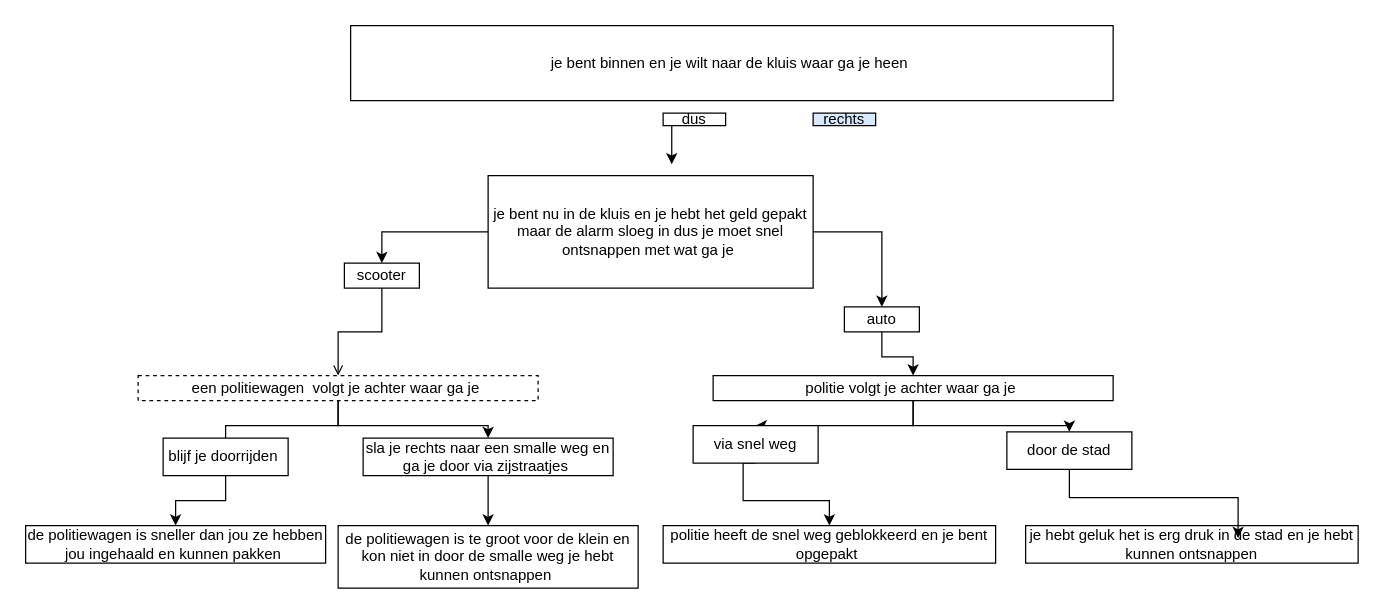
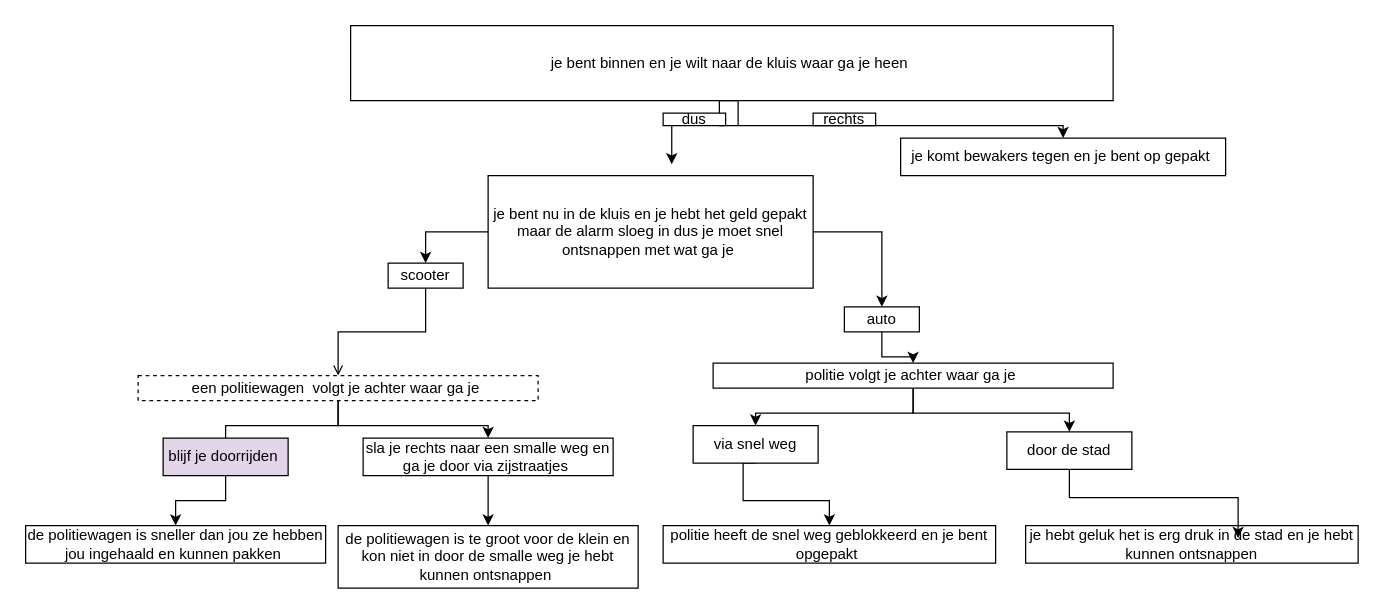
  <mxCell id="0" />
  <mxCell id="1" parent="0" />
  <mxCell id="2" value="" style="edgeStyle=orthogonalEdgeStyle;rounded=0;orthogonalLoop=1;jettySize=auto;html=1;entryX=0.565;entryY=-0.1;entryDx=0;entryDy=0;entryPerimeter=0;" edge="1" parent="1" source="21" target="11"><mxGeometry relative="1" as="geometry"><mxPoint x="605" y="30" as="sourcePoint" /><mxPoint x="360" y="100" as="targetPoint" /><Array as="points"><mxPoint x="537" y="100" /></Array></mxGeometry></mxCell>
+ <mxCell id="3" value="" style="edgeStyle=orthogonalEdgeStyle;rounded=0;orthogonalLoop=1;jettySize=auto;html=1;exitX=0.5;exitY=1;exitDx=0;exitDy=0;" edge="1" parent="1" source="5" target="6"><mxGeometry relative="1" as="geometry"><mxPoint x="575" y="40" as="sourcePoint" /><mxPoint x="820" y="100" as="targetPoint" /><Array as="points"><mxPoint x="575" y="100" /><mxPoint x="575" y="80" /><mxPoint x="590" y="80" /><mxPoint x="590" y="100" /></Array></mxGeometry></mxCell>
  <mxCell id="4" value="je bent binnen en je wilt naar de kluis waar ga je heen&amp;nbsp;" style="rounded=0;whiteSpace=wrap;html=1;" vertex="1" parent="1"><mxGeometry x="280" y="20" width="610" height="60" as="geometry" /></mxCell>
- <mxCell id="5" value="rechts" style="rounded=0;whiteSpace=wrap;html=1;fillColor=#dae8fc;" vertex="1" parent="1"><mxGeometry x="650" y="90" width="50" height="10" as="geometry" /></mxCell>
+ <mxCell id="5" value="rechts" style="rounded=0;whiteSpace=wrap;html=1;" vertex="1" parent="1"><mxGeometry x="650" y="90" width="50" height="10" as="geometry" /></mxCell>
+ <mxCell id="6" value="je komt bewakers tegen en je bent op gepakt&amp;nbsp;" style="rounded=0;whiteSpace=wrap;html=1;" vertex="1" parent="1"><mxGeometry x="720" y="110" width="260" height="30" as="geometry" /></mxCell>
  <mxCell id="7" value="" style="edgeStyle=orthogonalEdgeStyle;rounded=0;orthogonalLoop=1;jettySize=auto;html=1;" edge="1" parent="1" source="8" target="16"><mxGeometry relative="1" as="geometry" /></mxCell>
  <mxCell id="8" value="auto" style="rounded=0;whiteSpace=wrap;html=1;" vertex="1" parent="1"><mxGeometry x="675" y="245" width="60" height="20" as="geometry" /></mxCell>
  <mxCell id="9" style="edgeStyle=orthogonalEdgeStyle;rounded=0;orthogonalLoop=1;jettySize=auto;html=1;entryX=0.5;entryY=0;entryDx=0;entryDy=0;" edge="1" parent="1" source="11" target="8"><mxGeometry relative="1" as="geometry" /></mxCell>
  <mxCell id="10" style="edgeStyle=orthogonalEdgeStyle;rounded=0;orthogonalLoop=1;jettySize=auto;html=1;entryX=0.5;entryY=0;entryDx=0;entryDy=0;" edge="1" parent="1" source="11" target="13"><mxGeometry relative="1" as="geometry" /></mxCell>
  <mxCell id="11" value="je bent nu in de kluis en je hebt het geld gepakt maar de alarm sloeg in dus je moet snel ontsnappen met wat ga je&amp;nbsp;" style="rounded=0;whiteSpace=wrap;html=1;" vertex="1" parent="1"><mxGeometry x="390" y="140" width="260" height="90" as="geometry" /></mxCell>
  <mxCell id="12" style="edgeStyle=orthogonalEdgeStyle;rounded=0;orthogonalLoop=1;jettySize=auto;html=1;entryX=0.5;entryY=0;entryDx=0;entryDy=0;endArrow=open;" edge="1" parent="1" source="13" target="26"><mxGeometry relative="1" as="geometry" /></mxCell>
- <mxCell id="13" value="scooter" style="rounded=0;whiteSpace=wrap;html=1;" vertex="1" parent="1"><mxGeometry x="275" y="210" width="60" height="20" as="geometry" /></mxCell>
+ <mxCell id="13" value="scooter" style="rounded=0;whiteSpace=wrap;html=1;" vertex="1" parent="1"><mxGeometry x="310" y="210" width="60" height="20" as="geometry" /></mxCell>
  <mxCell id="14" style="edgeStyle=orthogonalEdgeStyle;rounded=0;orthogonalLoop=1;jettySize=auto;html=1;entryX=0.5;entryY=0;entryDx=0;entryDy=0;" edge="1" parent="1" source="16" target="18"><mxGeometry relative="1" as="geometry" /></mxCell>
  <mxCell id="15" style="edgeStyle=orthogonalEdgeStyle;rounded=0;orthogonalLoop=1;jettySize=auto;html=1;entryX=0.5;entryY=0;entryDx=0;entryDy=0;" edge="1" parent="1" source="16" target="19"><mxGeometry relative="1" as="geometry" /></mxCell>
- <mxCell id="16" value="politie volgt je achter waar ga je&amp;nbsp;" style="rounded=0;whiteSpace=wrap;html=1;" vertex="1" parent="1"><mxGeometry x="570" y="300" width="320" height="20" as="geometry" /></mxCell>
+ <mxCell id="16" value="politie volgt je achter waar ga je&amp;nbsp;" style="rounded=0;whiteSpace=wrap;html=1;" vertex="1" parent="1"><mxGeometry x="570" y="290" width="320" height="20" as="geometry" /></mxCell>
  <mxCell id="17" style="edgeStyle=orthogonalEdgeStyle;rounded=0;orthogonalLoop=1;jettySize=auto;html=1;exitX=0.5;exitY=1;exitDx=0;exitDy=0;entryX=0.5;entryY=0;entryDx=0;entryDy=0;" edge="1" parent="1" source="18" target="20"><mxGeometry relative="1" as="geometry"><Array as="points"><mxPoint x="594" y="400" /><mxPoint x="663" y="400" /></Array></mxGeometry></mxCell>
  <mxCell id="18" value="via snel weg" style="rounded=0;whiteSpace=wrap;html=1;" vertex="1" parent="1"><mxGeometry x="554" y="340" width="100" height="30" as="geometry" /></mxCell>
  <mxCell id="19" value="door de stad" style="rounded=0;whiteSpace=wrap;html=1;" vertex="1" parent="1"><mxGeometry x="805" y="345" width="100" height="30" as="geometry" /></mxCell>
  <mxCell id="20" value="politie heeft de snel weg geblokkeerd en je bent opgepakt&amp;nbsp;" style="rounded=0;whiteSpace=wrap;html=1;" vertex="1" parent="1"><mxGeometry x="530" y="420" width="266" height="30" as="geometry" /></mxCell>
  <mxCell id="21" value="dus" style="rounded=0;whiteSpace=wrap;html=1;" vertex="1" parent="1"><mxGeometry x="530" y="90" width="50" height="10" as="geometry" /></mxCell>
  <mxCell id="22" value="je hebt geluk het is erg druk in de stad en je hebt kunnen ontsnappen" style="rounded=0;whiteSpace=wrap;html=1;" vertex="1" parent="1"><mxGeometry x="820" y="420" width="266" height="30" as="geometry" /></mxCell>
  <mxCell id="23" style="edgeStyle=orthogonalEdgeStyle;rounded=0;orthogonalLoop=1;jettySize=auto;html=1;entryX=0.639;entryY=0.333;entryDx=0;entryDy=0;entryPerimeter=0;" edge="1" parent="1" source="19" target="22"><mxGeometry relative="1" as="geometry" /></mxCell>
  <mxCell id="24" style="edgeStyle=orthogonalEdgeStyle;rounded=0;orthogonalLoop=1;jettySize=auto;html=1;endArrow=none;" edge="1" parent="1" source="26" target="30"><mxGeometry relative="1" as="geometry" /></mxCell>
  <mxCell id="25" style="edgeStyle=orthogonalEdgeStyle;rounded=0;orthogonalLoop=1;jettySize=auto;html=1;" edge="1" parent="1" source="26" target="28"><mxGeometry relative="1" as="geometry" /></mxCell>
  <mxCell id="26" value="een politiewagen&amp;nbsp; volgt je achter waar ga je&amp;nbsp;" style="rounded=0;whiteSpace=wrap;html=1;dashed=1;" vertex="1" parent="1"><mxGeometry x="110" y="300" width="320" height="20" as="geometry" /></mxCell>
  <mxCell id="27" style="edgeStyle=orthogonalEdgeStyle;rounded=0;orthogonalLoop=1;jettySize=auto;html=1;entryX=0.5;entryY=0;entryDx=0;entryDy=0;" edge="1" parent="1" source="28" target="32"><mxGeometry relative="1" as="geometry" /></mxCell>
  <mxCell id="28" value="sla je rechts naar een smalle weg en ga je door via zijstraatjes&amp;nbsp;" style="rounded=0;whiteSpace=wrap;html=1;" vertex="1" parent="1"><mxGeometry x="290" y="350" width="200" height="30" as="geometry" /></mxCell>
  <mxCell id="29" style="edgeStyle=orthogonalEdgeStyle;rounded=0;orthogonalLoop=1;jettySize=auto;html=1;" edge="1" parent="1" source="30" target="31"><mxGeometry relative="1" as="geometry" /></mxCell>
- <mxCell id="30" value="blijf je doorrijden&amp;nbsp;" style="rounded=0;whiteSpace=wrap;html=1;" vertex="1" parent="1"><mxGeometry x="130" y="350" width="100" height="30" as="geometry" /></mxCell>
+ <mxCell id="30" value="blijf je doorrijden&amp;nbsp;" style="rounded=0;whiteSpace=wrap;html=1;fillColor=#e1d5e7;" vertex="1" parent="1"><mxGeometry x="130" y="350" width="100" height="30" as="geometry" /></mxCell>
  <mxCell id="31" value="de politiewagen is sneller dan jou ze hebben jou ingehaald en kunnen pakken&amp;nbsp;" style="rounded=0;whiteSpace=wrap;html=1;" vertex="1" parent="1"><mxGeometry x="20" y="420" width="240" height="30" as="geometry" /></mxCell>
  <mxCell id="32" value="de politiewagen is te groot voor de klein en kon niet in door de smalle weg je hebt kunnen ontsnappen&amp;nbsp;" style="rounded=0;whiteSpace=wrap;html=1;" vertex="1" parent="1"><mxGeometry x="270" y="420" width="240" height="50" as="geometry" /></mxCell>
